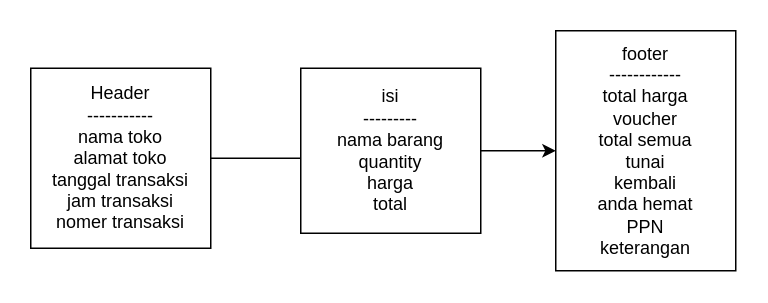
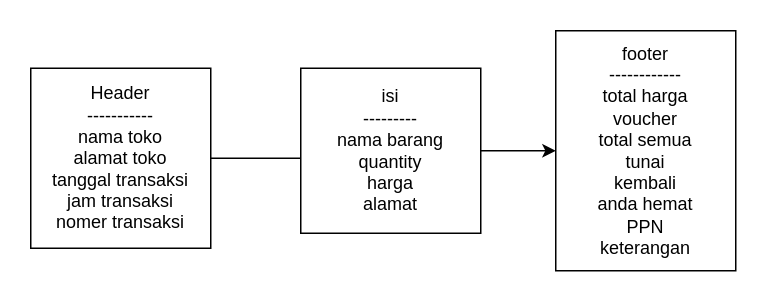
  <mxCell id="0" />
  <mxCell id="1" parent="0" />
  <mxCell id="2" style="edgeStyle=orthogonalEdgeStyle;rounded=0;orthogonalLoop=1;jettySize=auto;html=1;exitX=1;exitY=0.5;exitDx=0;exitDy=0;entryX=0.083;entryY=0.545;entryDx=0;entryDy=0;entryPerimeter=0;" edge="1" parent="1" source="3" target="6"><mxGeometry relative="1" as="geometry" /></mxCell>
  <mxCell id="3" value="Header&lt;br&gt;-----------&lt;br&gt;nama toko&lt;br&gt;alamat toko&lt;br&gt;tanggal transaksi&lt;br&gt;jam transaksi&lt;br&gt;nomer transaksi" style="rounded=0;whiteSpace=wrap;html=1;" vertex="1" parent="1"><mxGeometry x="20" y="45" width="120" height="120" as="geometry" /></mxCell>
  <mxCell id="4" value="footer&lt;br&gt;------------&lt;br&gt;total harga&lt;br&gt;voucher&lt;br&gt;total semua&lt;br&gt;tunai&lt;br&gt;kembali&lt;br&gt;anda hemat&lt;br&gt;PPN&lt;br&gt;keterangan" style="rounded=0;whiteSpace=wrap;html=1;" vertex="1" parent="1"><mxGeometry x="370" y="20" width="120" height="160" as="geometry" /></mxCell>
  <mxCell id="5" style="edgeStyle=orthogonalEdgeStyle;rounded=0;orthogonalLoop=1;jettySize=auto;html=1;exitX=1;exitY=0.5;exitDx=0;exitDy=0;" edge="1" parent="1" source="6" target="4"><mxGeometry relative="1" as="geometry" /></mxCell>
- <mxCell id="6" value="isi&lt;br&gt;---------&lt;br&gt;nama barang&lt;br&gt;quantity&lt;br&gt;harga&lt;br&gt;total" style="rounded=0;whiteSpace=wrap;html=1;" vertex="1" parent="1"><mxGeometry x="200" y="45" width="120" height="110" as="geometry" /></mxCell>
+ <mxCell id="6" value="isi&lt;br&gt;---------&lt;br&gt;nama barang&lt;br&gt;quantity&lt;br&gt;harga&lt;br&gt;alamat" style="rounded=0;whiteSpace=wrap;html=1;" vertex="1" parent="1"><mxGeometry x="200" y="45" width="120" height="110" as="geometry" /></mxCell>
